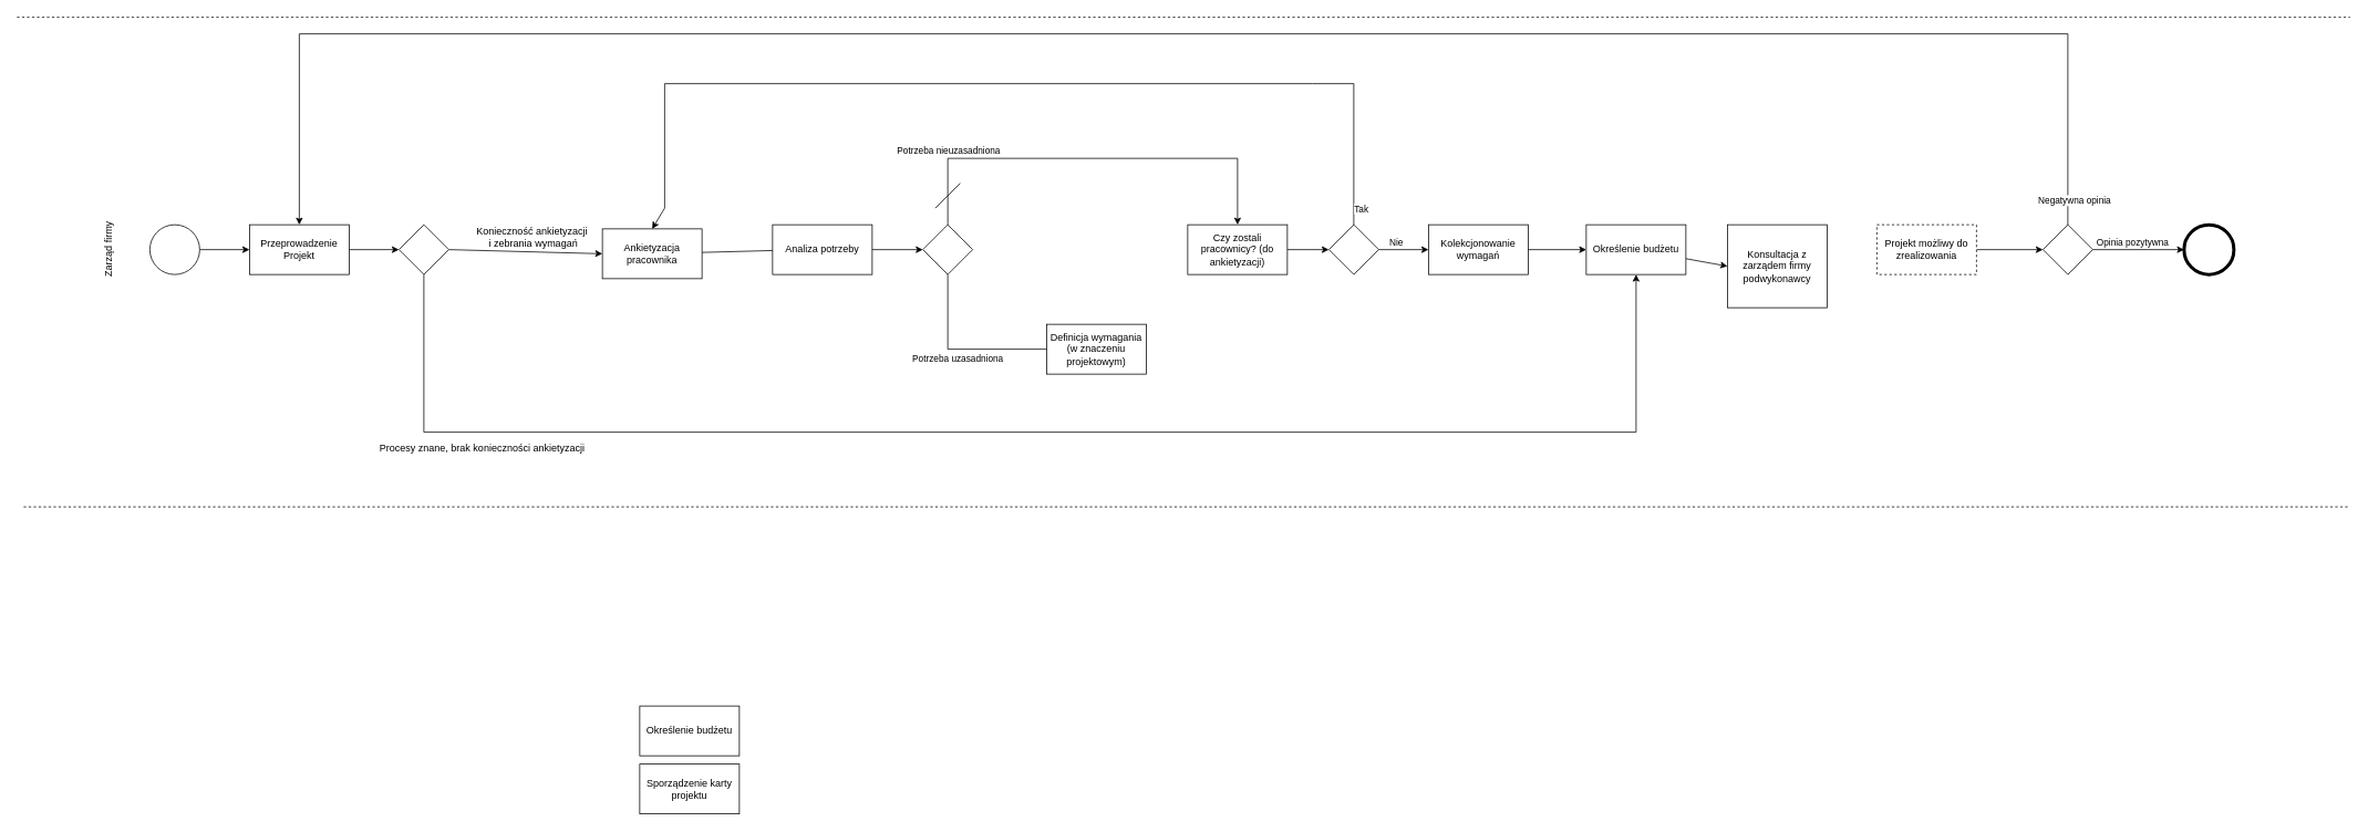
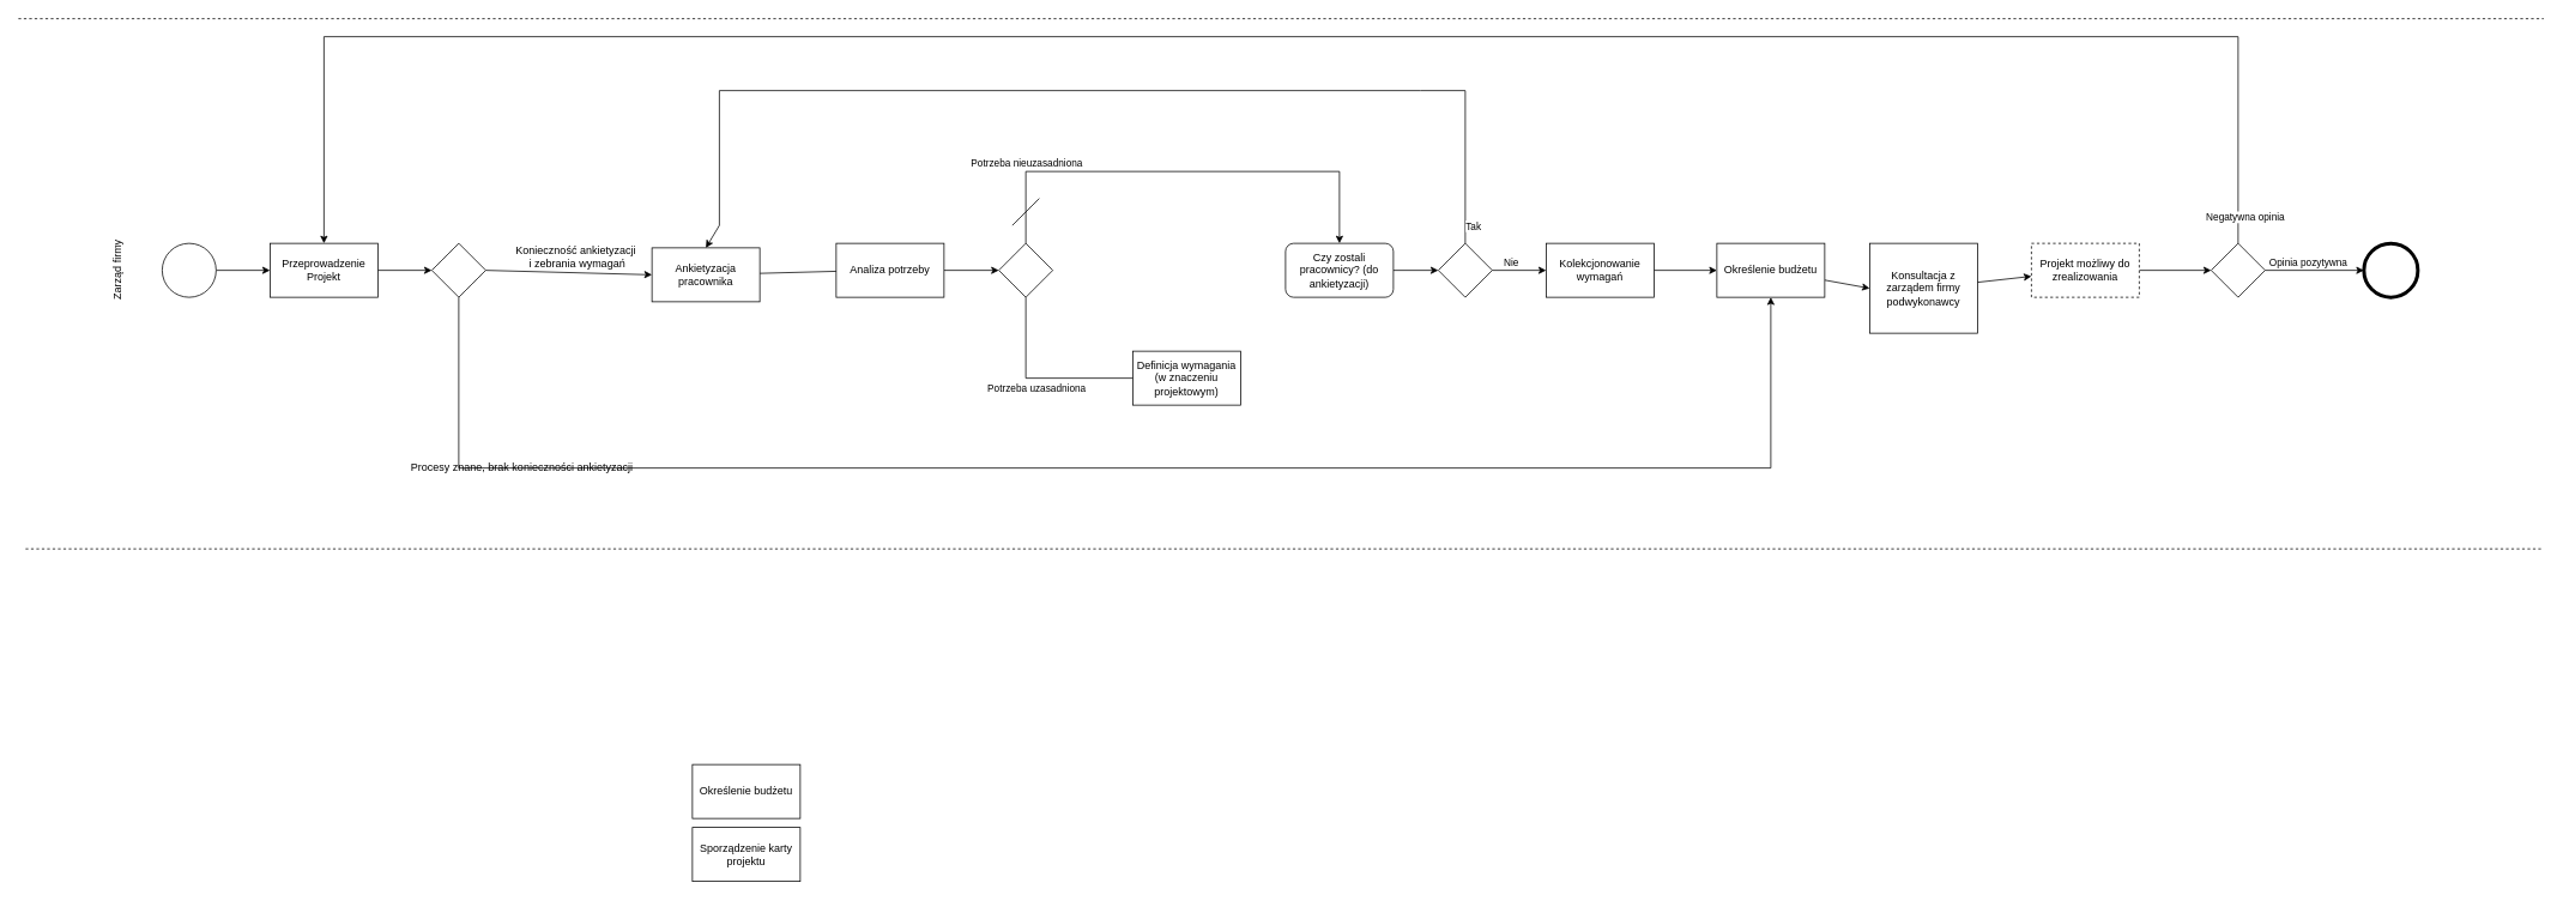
  <mxCell id="0" />
  <mxCell id="1" parent="0" />
  <mxCell id="2" style="edgeStyle=none;html=1;" edge="1" parent="1" source="3"><mxGeometry relative="1" as="geometry"><mxPoint x="970" y="300" as="targetPoint" /></mxGeometry></mxCell>
  <mxCell id="3" value="Ankietyzacja pracownika" style="whiteSpace=wrap;html=1;" parent="1" vertex="1"><mxGeometry x="725" y="275" width="120" height="60" as="geometry" /></mxCell>
  <mxCell id="4" value="Zarząd firmy" style="text;html=1;align=center;verticalAlign=middle;resizable=0;points=[];autosize=1;strokeColor=none;fillColor=none;rotation=-90;" vertex="1" parent="1"><mxGeometry x="90" y="290" width="80" height="20" as="geometry" /></mxCell>
  <mxCell id="5" value="" style="endArrow=none;dashed=1;html=1;" edge="1" parent="1"><mxGeometry width="50" height="50" relative="1" as="geometry"><mxPoint x="28" y="610" as="sourcePoint" /><mxPoint x="2830" y="610" as="targetPoint" /></mxGeometry></mxCell>
  <mxCell id="6" value="" style="endArrow=none;dashed=1;html=1;" edge="1" parent="1"><mxGeometry width="50" height="50" relative="1" as="geometry"><mxPoint x="20" y="20" as="sourcePoint" /><mxPoint x="2830" y="20" as="targetPoint" /></mxGeometry></mxCell>
  <mxCell id="7" style="edgeStyle=none;html=1;entryX=0;entryY=0.5;entryDx=0;entryDy=0;" edge="1" parent="1" source="8" target="9"><mxGeometry relative="1" as="geometry" /></mxCell>
  <mxCell id="8" value="Analiza potrzeby" style="rounded=0;whiteSpace=wrap;html=1;" vertex="1" parent="1"><mxGeometry x="930" y="270" width="120" height="60" as="geometry" /></mxCell>
  <mxCell id="9" value="" style="rhombus;whiteSpace=wrap;html=1;" vertex="1" parent="1"><mxGeometry x="1111" y="270" width="60" height="60" as="geometry" /></mxCell>
  <mxCell id="10" value="Definicja wymagania (w znaczeniu projektowym)" style="rounded=0;whiteSpace=wrap;html=1;" vertex="1" parent="1"><mxGeometry x="1260" y="390" width="120" height="60" as="geometry" /></mxCell>
  <mxCell id="11" value="" style="endArrow=none;html=1;rounded=0;entryX=0.5;entryY=1;entryDx=0;entryDy=0;exitX=0;exitY=0.5;exitDx=0;exitDy=0;" edge="1" parent="1" source="10" target="9"><mxGeometry width="50" height="50" relative="1" as="geometry"><mxPoint x="1080" y="400" as="sourcePoint" /><mxPoint x="1130" y="350" as="targetPoint" /><Array as="points"><mxPoint x="1141" y="420" /></Array></mxGeometry></mxCell>
  <mxCell id="12" value="Potrzeba uzasadniona" style="edgeLabel;html=1;align=center;verticalAlign=middle;resizable=0;points=[];" vertex="1" connectable="0" parent="11"><mxGeometry x="-0.14" y="2" relative="1" as="geometry"><mxPoint x="-18" y="8" as="offset" /></mxGeometry></mxCell>
  <mxCell id="13" value="" style="group" vertex="1" connectable="0" parent="1"><mxGeometry x="1126" y="190" width="30" height="60" as="geometry" /></mxCell>
  <mxCell id="14" value="" style="endArrow=none;html=1;rounded=0;" edge="1" parent="13"><mxGeometry width="50" height="50" relative="1" as="geometry"><mxPoint y="60" as="sourcePoint" /><mxPoint x="30" y="30" as="targetPoint" /></mxGeometry></mxCell>
  <mxCell id="15" style="edgeStyle=none;rounded=0;html=1;entryX=0.5;entryY=0;entryDx=0;entryDy=0;exitX=0.5;exitY=0;exitDx=0;exitDy=0;" edge="1" parent="1" source="30" target="3"><mxGeometry relative="1" as="geometry"><Array as="points"><mxPoint x="1630" y="100" /><mxPoint x="1580" y="100" /><mxPoint x="800" y="100" /><mxPoint x="800" y="250" /></Array><mxPoint x="790" y="270" as="targetPoint" /></mxGeometry></mxCell>
  <mxCell id="16" value="Tak" style="edgeLabel;html=1;align=center;verticalAlign=middle;resizable=0;points=[];" vertex="1" connectable="0" parent="15"><mxGeometry x="-0.549" y="2" relative="1" as="geometry"><mxPoint x="104" y="148" as="offset" /></mxGeometry></mxCell>
  <mxCell id="17" style="edgeStyle=none;rounded=0;html=1;entryX=0;entryY=0.5;entryDx=0;entryDy=0;" edge="1" parent="1" source="18" target="30"><mxGeometry relative="1" as="geometry" /></mxCell>
- <mxCell id="18" value="Czy zostali pracownicy? (do ankietyzacji)" style="rounded=0;whiteSpace=wrap;html=1;" vertex="1" parent="1"><mxGeometry x="1430" y="270" width="120" height="60" as="geometry" /></mxCell>
+ <mxCell id="18" value="Czy zostali pracownicy? (do ankietyzacji)" style="whiteSpace=wrap;html=1;rounded=1;" vertex="1" parent="1"><mxGeometry x="1430" y="270" width="120" height="60" as="geometry" /></mxCell>
  <mxCell id="19" value="" style="endArrow=classic;html=1;rounded=0;exitX=0.5;exitY=0;exitDx=0;exitDy=0;entryX=0.5;entryY=0;entryDx=0;entryDy=0;" edge="1" parent="1" source="9" target="18"><mxGeometry width="50" height="50" relative="1" as="geometry"><mxPoint x="1140" y="250" as="sourcePoint" /><mxPoint x="1190" y="200" as="targetPoint" /><Array as="points"><mxPoint x="1141" y="190" /><mxPoint x="1490" y="190" /></Array></mxGeometry></mxCell>
  <mxCell id="20" value="Potrzeba nieuzasadniona" style="edgeLabel;html=1;align=center;verticalAlign=middle;resizable=0;points=[];" vertex="1" connectable="0" parent="19"><mxGeometry x="-0.136" y="1" relative="1" as="geometry"><mxPoint x="-140" y="-9" as="offset" /></mxGeometry></mxCell>
  <mxCell id="21" style="edgeStyle=none;rounded=0;html=1;exitX=1;exitY=0.5;exitDx=0;exitDy=0;entryX=0;entryY=0.5;entryDx=0;entryDy=0;" edge="1" parent="1" source="22" target="26"><mxGeometry relative="1" as="geometry"><mxPoint x="440" y="300" as="targetPoint" /></mxGeometry></mxCell>
  <mxCell id="22" value="Przeprowadzenie Projekt" style="rounded=0;whiteSpace=wrap;html=1;container=0;" parent="1" vertex="1"><mxGeometry x="300" y="270" width="120" height="60" as="geometry" /></mxCell>
  <mxCell id="23" style="edgeStyle=none;html=1;entryX=0;entryY=0.5;entryDx=0;entryDy=0;startArrow=none;" edge="1" parent="1" source="48" target="22"><mxGeometry relative="1" as="geometry"><mxPoint x="180" y="300" as="sourcePoint" /></mxGeometry></mxCell>
  <mxCell id="24" style="edgeStyle=none;rounded=0;html=1;exitX=1;exitY=0.5;exitDx=0;exitDy=0;entryX=0;entryY=0.5;entryDx=0;entryDy=0;" edge="1" parent="1" source="26" target="3"><mxGeometry relative="1" as="geometry" /></mxCell>
  <mxCell id="25" style="edgeStyle=none;rounded=0;html=1;exitX=0.5;exitY=1;exitDx=0;exitDy=0;" edge="1" parent="1" source="26" target="47"><mxGeometry relative="1" as="geometry"><mxPoint x="1810" y="450" as="targetPoint" /><Array as="points"><mxPoint x="510" y="520" /><mxPoint x="1970" y="520" /></Array></mxGeometry></mxCell>
  <mxCell id="26" value="" style="rhombus;whiteSpace=wrap;html=1;" vertex="1" parent="1"><mxGeometry x="480" y="270" width="60" height="60" as="geometry" /></mxCell>
  <mxCell id="27" value="Konieczność ankietyzacji&lt;br&gt;&amp;nbsp;i zebrania wymagań" style="text;html=1;align=center;verticalAlign=middle;resizable=0;points=[];autosize=1;strokeColor=none;fillColor=none;" vertex="1" parent="1"><mxGeometry x="565" y="270" width="150" height="30" as="geometry" /></mxCell>
  <mxCell id="28" style="edgeStyle=none;rounded=0;html=1;" edge="1" parent="1" source="30"><mxGeometry relative="1" as="geometry"><mxPoint x="1720" y="300" as="targetPoint" /></mxGeometry></mxCell>
  <mxCell id="29" value="Nie" style="edgeLabel;html=1;align=center;verticalAlign=middle;resizable=0;points=[];" vertex="1" connectable="0" parent="28"><mxGeometry x="-0.417" relative="1" as="geometry"><mxPoint x="3" y="-10" as="offset" /></mxGeometry></mxCell>
  <mxCell id="30" value="" style="rhombus;whiteSpace=wrap;html=1;" vertex="1" parent="1"><mxGeometry x="1600" y="270" width="60" height="60" as="geometry" /></mxCell>
- <mxCell id="31" value="Procesy znane, brak konieczności ankietyzacji" style="text;html=1;align=center;verticalAlign=middle;resizable=0;points=[];autosize=1;strokeColor=none;fillColor=none;" vertex="1" parent="1"><mxGeometry x="450" y="530" width="260" height="20" as="geometry" /></mxCell>
+ <mxCell id="31" value="Procesy znane, brak konieczności ankietyzacji" style="text;html=1;align=center;verticalAlign=middle;resizable=0;points=[];autosize=1;strokeColor=none;fillColor=none;" vertex="1" parent="1"><mxGeometry x="450" y="510" width="260" height="20" as="geometry" /></mxCell>
  <mxCell id="32" style="edgeStyle=none;rounded=0;html=1;entryX=0;entryY=0.5;entryDx=0;entryDy=0;" edge="1" parent="1" source="33" target="47"><mxGeometry relative="1" as="geometry"><mxPoint x="1900" y="300" as="targetPoint" /></mxGeometry></mxCell>
  <mxCell id="33" value="Kolekcjonowanie wymagań" style="rounded=0;whiteSpace=wrap;html=1;" vertex="1" parent="1"><mxGeometry x="1720" y="270" width="120" height="60" as="geometry" /></mxCell>
  <mxCell id="34" value="Sporządzenie karty projektu" style="rounded=0;whiteSpace=wrap;html=1;" vertex="1" parent="1"><mxGeometry x="770" y="920" width="120" height="60" as="geometry" /></mxCell>
  <mxCell id="35" value="Określenie budżetu" style="rounded=0;whiteSpace=wrap;html=1;" vertex="1" parent="1"><mxGeometry x="770" y="850" width="120" height="60" as="geometry" /></mxCell>
+ <mxCell id="36" style="edgeStyle=none;rounded=0;html=1;" edge="1" parent="1" source="37" target="39"><mxGeometry relative="1" as="geometry"><mxPoint x="2280" y="300" as="targetPoint" /></mxGeometry></mxCell>
  <mxCell id="37" value="Konsultacja z zarządem firmy podwykonawcy" style="rounded=0;whiteSpace=wrap;html=1;" vertex="1" parent="1"><mxGeometry x="2080" y="270" width="120" height="100" as="geometry" /></mxCell>
  <mxCell id="38" style="edgeStyle=none;rounded=0;html=1;entryX=0;entryY=0.5;entryDx=0;entryDy=0;" edge="1" parent="1" source="39" target="44"><mxGeometry relative="1" as="geometry"><mxPoint x="2460" y="300" as="targetPoint" /></mxGeometry></mxCell>
  <mxCell id="39" value="Projekt możliwy do zrealizowania" style="rounded=0;whiteSpace=wrap;html=1;dashed=1;" vertex="1" parent="1"><mxGeometry x="2260" y="270" width="120" height="60" as="geometry" /></mxCell>
  <mxCell id="40" style="edgeStyle=none;rounded=0;html=1;entryX=0.5;entryY=0;entryDx=0;entryDy=0;exitX=0.5;exitY=0;exitDx=0;exitDy=0;" edge="1" parent="1" source="44" target="22"><mxGeometry relative="1" as="geometry"><mxPoint x="360" y="40" as="targetPoint" /><Array as="points"><mxPoint x="2490" y="40" /><mxPoint x="360" y="40" /></Array></mxGeometry></mxCell>
  <mxCell id="41" value="Negatywna opinia" style="edgeLabel;html=1;align=center;verticalAlign=middle;resizable=0;points=[];" vertex="1" connectable="0" parent="40"><mxGeometry x="-0.321" y="5" relative="1" as="geometry"><mxPoint x="656" y="195" as="offset" /></mxGeometry></mxCell>
  <mxCell id="42" style="edgeStyle=none;rounded=0;html=1;entryX=0;entryY=0.5;entryDx=0;entryDy=0;" edge="1" parent="1" source="44" target="45"><mxGeometry relative="1" as="geometry"><mxPoint x="2630" y="300" as="targetPoint" /></mxGeometry></mxCell>
  <mxCell id="43" value="Opinia pozytywna" style="edgeLabel;html=1;align=center;verticalAlign=middle;resizable=0;points=[];" vertex="1" connectable="0" parent="42"><mxGeometry x="-0.389" relative="1" as="geometry"><mxPoint x="13" y="-10" as="offset" /></mxGeometry></mxCell>
  <mxCell id="44" value="" style="rhombus;whiteSpace=wrap;html=1;" vertex="1" parent="1"><mxGeometry x="2460" y="270" width="60" height="60" as="geometry" /></mxCell>
  <mxCell id="45" value="" style="ellipse;whiteSpace=wrap;html=1;aspect=fixed;strokeWidth=4;" vertex="1" parent="1"><mxGeometry x="2630" y="270" width="60" height="60" as="geometry" /></mxCell>
  <mxCell id="46" style="edgeStyle=none;rounded=0;html=1;entryX=0;entryY=0.5;entryDx=0;entryDy=0;" edge="1" parent="1" source="47" target="37"><mxGeometry relative="1" as="geometry"><mxPoint x="1930" y="390" as="targetPoint" /></mxGeometry></mxCell>
  <mxCell id="47" value="Określenie budżetu" style="rounded=0;whiteSpace=wrap;html=1;" vertex="1" parent="1"><mxGeometry x="1910" y="270" width="120" height="60" as="geometry" /></mxCell>
  <mxCell id="48" value="" style="ellipse;whiteSpace=wrap;html=1;aspect=fixed;strokeWidth=1;" vertex="1" parent="1"><mxGeometry x="180" y="270" width="60" height="60" as="geometry" /></mxCell>
